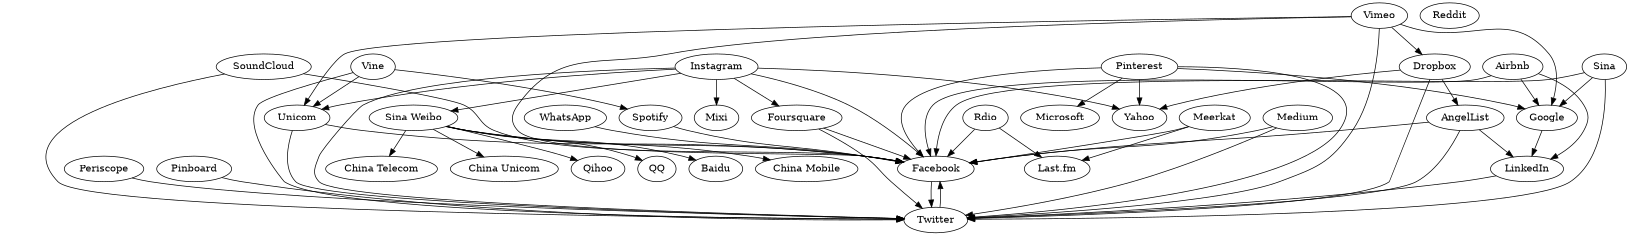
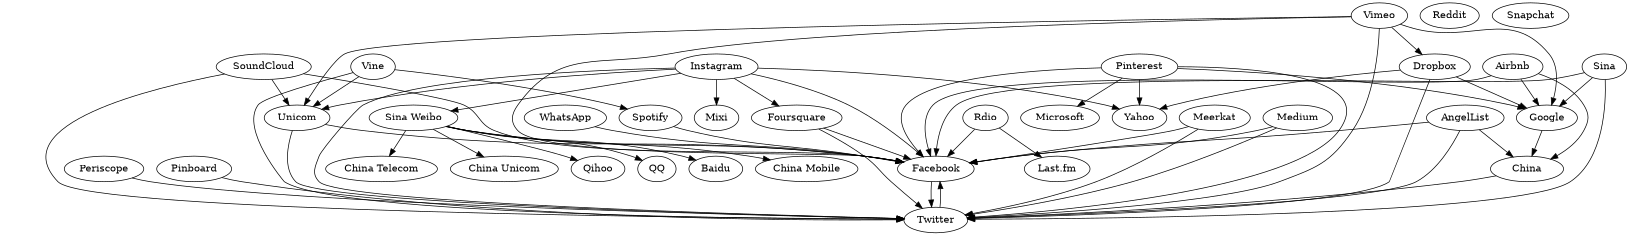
  digraph {
    Airbnb
    Facebook
    Google
-   LinkedIn
+   LinkedIn [label=China]
    Twitter
    AngelList
    n7 [label=Sina]
    Dropbox
    Yahoo
    Foursquare
    Instagram
    Mixi
    "Sina Weibo"
    n14 [label=Unicom]
    Baidu
    "China Mobile"
    "China Telecom"
    "China Unicom"
    Qihoo
    QQ
    Medium
    Meerkat
    Periscope
    Pinboard
    Pinterest
    Microsoft
    Rdio
    "Last.fm"
    Reddit
+   Snapchat
    SoundCloud
    Spotify
    Vimeo
    Vine
    WhatsApp
    Airbnb -> Facebook
    Airbnb -> Google
    Airbnb -> LinkedIn
    Facebook -> Twitter
    Google -> LinkedIn
    LinkedIn -> Twitter
    Twitter -> Facebook
    AngelList -> Facebook
    AngelList -> LinkedIn
    AngelList -> Twitter
    n7 -> Facebook
    n7 -> Google
    n7 -> Twitter
-   Dropbox -> AngelList
+   Dropbox -> Google
    Dropbox -> Twitter
    Dropbox -> Yahoo
    Foursquare -> Facebook
    Foursquare -> Twitter
    Instagram -> Facebook
    Instagram -> Twitter
    Instagram -> Yahoo
    Instagram -> Foursquare
    Instagram -> Mixi
    Instagram -> "Sina Weibo"
    Instagram -> n14
    "Sina Weibo" -> Facebook
    "Sina Weibo" -> Baidu
    "Sina Weibo" -> "China Mobile"
    "Sina Weibo" -> "China Telecom"
    "Sina Weibo" -> "China Unicom"
    "Sina Weibo" -> Qihoo
    "Sina Weibo" -> QQ
    n14 -> Facebook
    n14 -> Twitter
    Medium -> Facebook
    Medium -> Twitter
    Meerkat -> Facebook
-   Meerkat -> "Last.fm"
+   Meerkat -> Twitter
    Periscope -> Twitter
    Pinboard -> Twitter
    Pinterest -> Facebook
    Pinterest -> Google
    Pinterest -> Twitter
    Pinterest -> Yahoo
    Pinterest -> Microsoft
    Rdio -> Facebook
    Rdio -> "Last.fm"
    SoundCloud -> Facebook
    SoundCloud -> Twitter
+   SoundCloud -> n14
    Spotify -> Facebook
    Vimeo -> Facebook
    Vimeo -> Google
    Vimeo -> Twitter
    Vimeo -> Dropbox
    Vimeo -> n14
    Vine -> Twitter
    Vine -> n14
    Vine -> Spotify
    WhatsApp -> Facebook
  }
